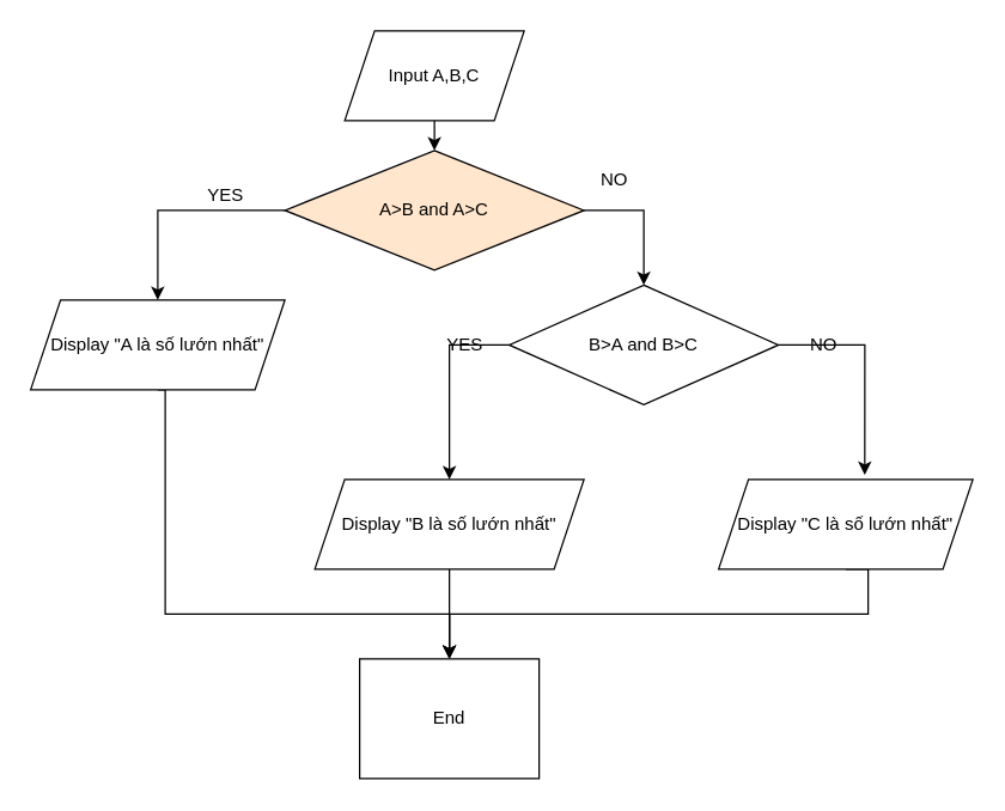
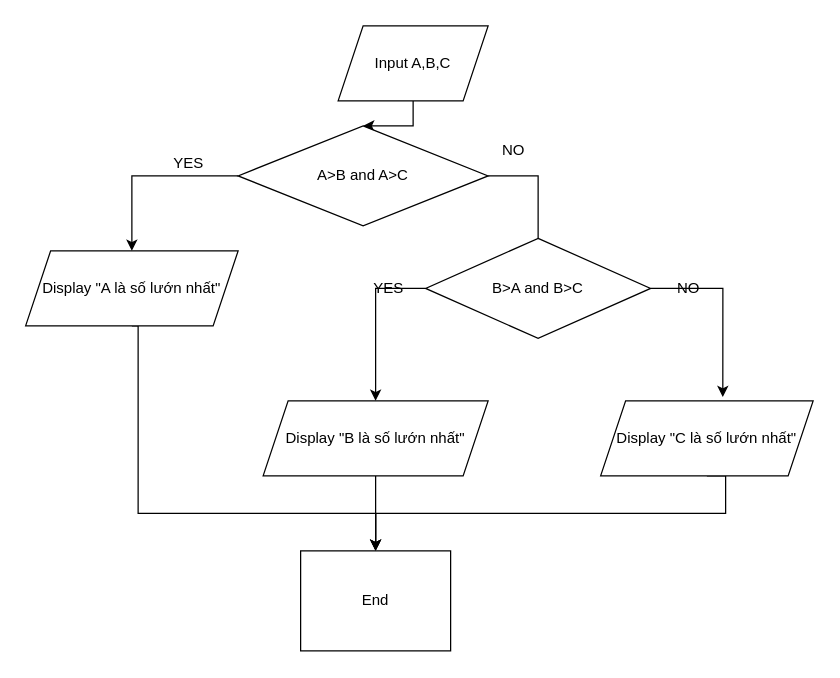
  <mxCell id="0" />
  <mxCell id="1" parent="0" />
  <mxCell id="2" style="edgeStyle=orthogonalEdgeStyle;rounded=0;orthogonalLoop=1;jettySize=auto;html=1;exitX=0.5;exitY=1;exitDx=0;exitDy=0;entryX=0.5;entryY=0;entryDx=0;entryDy=0;" parent="1" source="3" target="6" edge="1"><mxGeometry relative="1" as="geometry" /></mxCell>
- <mxCell id="3" value="Input A,B,C" style="shape=parallelogram;perimeter=parallelogramPerimeter;whiteSpace=wrap;html=1;fixedSize=1;" parent="1" vertex="1"><mxGeometry x="230" y="20" width="120" height="60" as="geometry" /></mxCell>
+ <mxCell id="3" value="Input A,B,C" style="shape=parallelogram;perimeter=parallelogramPerimeter;whiteSpace=wrap;html=1;fixedSize=1;" parent="1" vertex="1"><mxGeometry x="270" y="20" width="120" height="60" as="geometry" /></mxCell>
  <mxCell id="4" style="edgeStyle=orthogonalEdgeStyle;rounded=0;orthogonalLoop=1;jettySize=auto;html=1;exitX=0;exitY=0.5;exitDx=0;exitDy=0;entryX=0.5;entryY=0;entryDx=0;entryDy=0;" parent="1" source="6" target="8" edge="1"><mxGeometry relative="1" as="geometry" /></mxCell>
- <mxCell id="5" style="edgeStyle=orthogonalEdgeStyle;rounded=0;orthogonalLoop=1;jettySize=auto;html=1;exitX=1;exitY=0.5;exitDx=0;exitDy=0;entryX=0.5;entryY=0;entryDx=0;entryDy=0;" parent="1" source="6" target="11" edge="1"><mxGeometry relative="1" as="geometry" /></mxCell>
- <mxCell id="6" value="A&amp;gt;B and A&amp;gt;C" style="rhombus;whiteSpace=wrap;html=1;fillColor=#ffe6cc;" parent="1" vertex="1"><mxGeometry x="190" y="100" width="200" height="80" as="geometry" /></mxCell>
+ <mxCell id="5" style="edgeStyle=orthogonalEdgeStyle;rounded=0;orthogonalLoop=1;jettySize=auto;html=1;exitX=1;exitY=0.5;exitDx=0;exitDy=0;entryX=0.5;entryY=0;entryDx=0;entryDy=0;endArrow=none;" parent="1" source="6" target="11" edge="1"><mxGeometry relative="1" as="geometry" /></mxCell>
+ <mxCell id="6" value="A&amp;gt;B and A&amp;gt;C" style="rhombus;whiteSpace=wrap;html=1;" parent="1" vertex="1"><mxGeometry x="190" y="100" width="200" height="80" as="geometry" /></mxCell>
  <mxCell id="7" style="edgeStyle=orthogonalEdgeStyle;rounded=0;orthogonalLoop=1;jettySize=auto;html=1;exitX=0.5;exitY=1;exitDx=0;exitDy=0;entryX=0.5;entryY=0;entryDx=0;entryDy=0;" parent="1" source="8" target="16" edge="1"><mxGeometry relative="1" as="geometry"><mxPoint x="300" y="410" as="targetPoint" /><Array as="points"><mxPoint x="110" y="260" /><mxPoint x="110" y="410" /><mxPoint x="300" y="410" /></Array></mxGeometry></mxCell>
  <mxCell id="8" value="Display &quot;A là số lướn nhất&quot;" style="shape=parallelogram;perimeter=parallelogramPerimeter;whiteSpace=wrap;html=1;fixedSize=1;" parent="1" vertex="1"><mxGeometry x="20" y="200" width="170" height="60" as="geometry" /></mxCell>
  <mxCell id="9" style="edgeStyle=orthogonalEdgeStyle;rounded=0;orthogonalLoop=1;jettySize=auto;html=1;exitX=0;exitY=0.5;exitDx=0;exitDy=0;entryX=0.5;entryY=0;entryDx=0;entryDy=0;" parent="1" source="11" target="13" edge="1"><mxGeometry relative="1" as="geometry" /></mxCell>
  <mxCell id="10" style="edgeStyle=orthogonalEdgeStyle;rounded=0;orthogonalLoop=1;jettySize=auto;html=1;exitX=1;exitY=0.5;exitDx=0;exitDy=0;entryX=0.575;entryY=-0.05;entryDx=0;entryDy=0;entryPerimeter=0;" parent="1" source="11" target="15" edge="1"><mxGeometry relative="1" as="geometry" /></mxCell>
  <mxCell id="11" value="B&amp;gt;A and B&amp;gt;C" style="rhombus;whiteSpace=wrap;html=1;" parent="1" vertex="1"><mxGeometry x="340" y="190" width="180" height="80" as="geometry" /></mxCell>
  <mxCell id="12" style="edgeStyle=orthogonalEdgeStyle;rounded=0;orthogonalLoop=1;jettySize=auto;html=1;exitX=0.5;exitY=1;exitDx=0;exitDy=0;" parent="1" source="13" target="16" edge="1"><mxGeometry relative="1" as="geometry" /></mxCell>
  <mxCell id="13" value="Display &quot;B là số lướn nhất&quot;" style="shape=parallelogram;perimeter=parallelogramPerimeter;whiteSpace=wrap;html=1;fixedSize=1;" parent="1" vertex="1"><mxGeometry x="210" y="320" width="180" height="60" as="geometry" /></mxCell>
  <mxCell id="14" style="edgeStyle=orthogonalEdgeStyle;rounded=0;orthogonalLoop=1;jettySize=auto;html=1;exitX=0.5;exitY=1;exitDx=0;exitDy=0;entryX=0.5;entryY=0;entryDx=0;entryDy=0;" parent="1" source="15" target="16" edge="1"><mxGeometry relative="1" as="geometry"><Array as="points"><mxPoint x="580" y="380" /><mxPoint x="580" y="410" /><mxPoint x="300" y="410" /></Array></mxGeometry></mxCell>
  <mxCell id="15" value="&lt;span style=&quot;&quot;&gt;Display &quot;C là số lướn nhất&quot;&lt;/span&gt;" style="shape=parallelogram;perimeter=parallelogramPerimeter;whiteSpace=wrap;html=1;fixedSize=1;" parent="1" vertex="1"><mxGeometry x="480" y="320" width="170" height="60" as="geometry" /></mxCell>
  <mxCell id="16" value="End&lt;br&gt;" style="whiteSpace=wrap;html=1;rounded=0;" parent="1" vertex="1"><mxGeometry x="240" y="440" width="120" height="80" as="geometry" /></mxCell>
  <mxCell id="17" value="YES" style="text;html=1;align=center;verticalAlign=middle;resizable=0;points=[];autosize=1;strokeColor=none;fillColor=none;" parent="1" vertex="1"><mxGeometry x="130" y="120" width="40" height="20" as="geometry" /></mxCell>
  <mxCell id="18" value="NO" style="text;html=1;align=center;verticalAlign=middle;resizable=0;points=[];autosize=1;strokeColor=none;fillColor=none;" parent="1" vertex="1"><mxGeometry x="395" y="110" width="30" height="20" as="geometry" /></mxCell>
  <mxCell id="19" value="NO" style="text;html=1;align=center;verticalAlign=middle;resizable=0;points=[];autosize=1;strokeColor=none;fillColor=none;" parent="1" vertex="1"><mxGeometry x="535" y="220" width="30" height="20" as="geometry" /></mxCell>
  <mxCell id="20" value="YES" style="text;html=1;align=center;verticalAlign=middle;resizable=0;points=[];autosize=1;strokeColor=none;fillColor=none;" parent="1" vertex="1"><mxGeometry x="290" y="220" width="40" height="20" as="geometry" /></mxCell>
